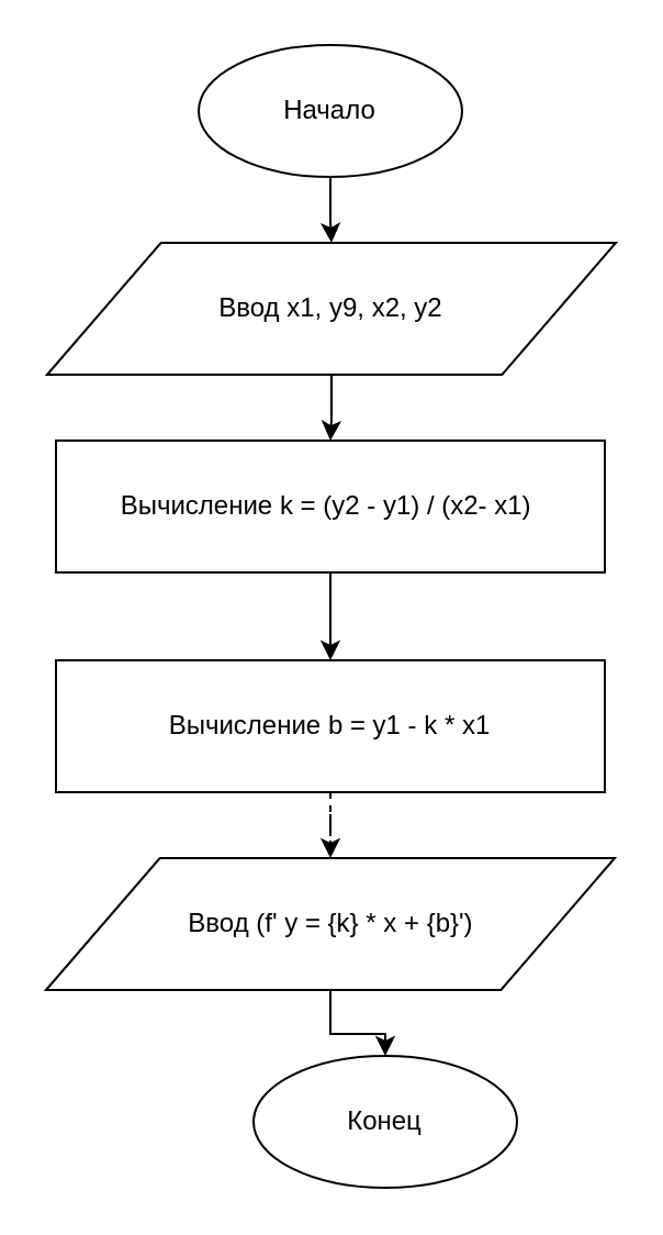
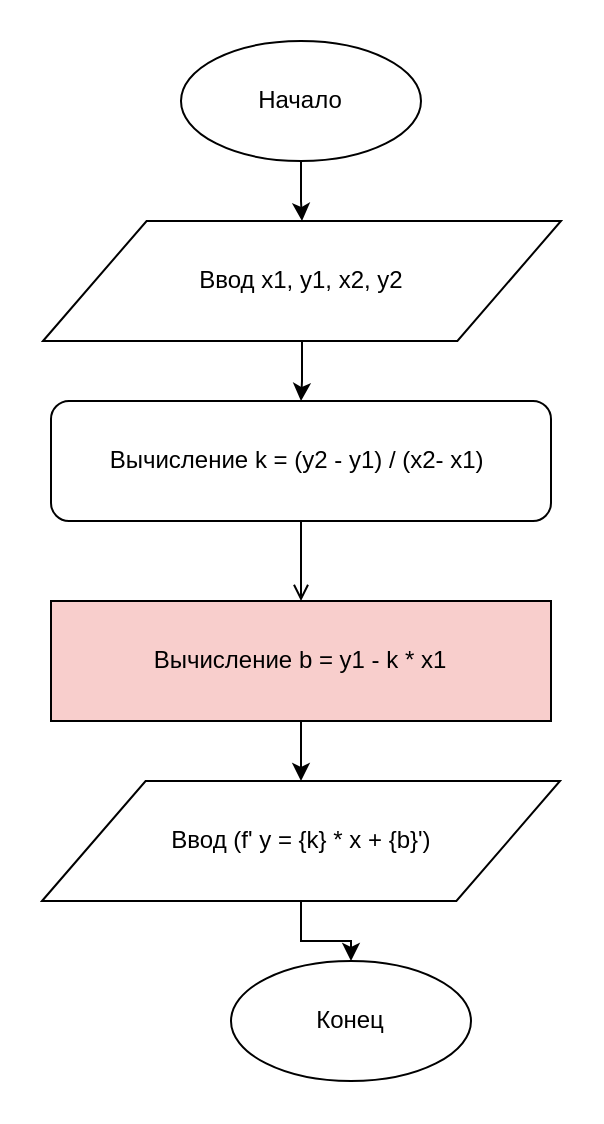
  <mxCell id="0" />
  <mxCell id="1" parent="0" />
  <mxCell id="2" value="" style="edgeStyle=orthogonalEdgeStyle;rounded=0;orthogonalLoop=1;jettySize=auto;html=1;" parent="1" source="3" target="5" edge="1"><mxGeometry relative="1" as="geometry" /></mxCell>
  <mxCell id="3" value="Начало" style="ellipse;whiteSpace=wrap;html=1;" parent="1" vertex="1"><mxGeometry x="90" y="20" width="120" height="60" as="geometry" /></mxCell>
  <mxCell id="4" value="" style="edgeStyle=orthogonalEdgeStyle;rounded=0;orthogonalLoop=1;jettySize=auto;html=1;" parent="1" source="5" target="7" edge="1"><mxGeometry relative="1" as="geometry" /></mxCell>
- <mxCell id="5" value="Ввод x1, y9, x2, y2" style="shape=parallelogram;perimeter=parallelogramPerimeter;whiteSpace=wrap;html=1;" parent="1" vertex="1"><mxGeometry x="21" y="110" width="259" height="60" as="geometry" /></mxCell>
- <mxCell id="6" value="" style="edgeStyle=orthogonalEdgeStyle;rounded=0;orthogonalLoop=1;jettySize=auto;html=1;" parent="1" source="7" target="9" edge="1"><mxGeometry relative="1" as="geometry" /></mxCell>
- <mxCell id="7" value="Вычисление k = (y2 - y1) / (x2- x1)&amp;nbsp;" style="rounded=0;whiteSpace=wrap;html=1;" parent="1" vertex="1"><mxGeometry x="25" y="200" width="250" height="60" as="geometry" /></mxCell>
- <mxCell id="8" value="" style="edgeStyle=orthogonalEdgeStyle;rounded=0;orthogonalLoop=1;jettySize=auto;html=1;dashed=1;" parent="1" source="9" target="11" edge="1"><mxGeometry relative="1" as="geometry" /></mxCell>
- <mxCell id="9" value="Вычисление b = y1 - k * x1" style="rounded=0;whiteSpace=wrap;html=1;" parent="1" vertex="1"><mxGeometry x="25" y="300" width="250" height="60" as="geometry" /></mxCell>
+ <mxCell id="5" value="Ввод x1, y1, x2, y2" style="shape=parallelogram;perimeter=parallelogramPerimeter;whiteSpace=wrap;html=1;" parent="1" vertex="1"><mxGeometry x="21" y="110" width="259" height="60" as="geometry" /></mxCell>
+ <mxCell id="6" value="" style="edgeStyle=orthogonalEdgeStyle;rounded=0;orthogonalLoop=1;jettySize=auto;html=1;endArrow=open;" parent="1" source="7" target="9" edge="1"><mxGeometry relative="1" as="geometry" /></mxCell>
+ <mxCell id="7" value="Вычисление k = (y2 - y1) / (x2- x1)&amp;nbsp;" style="whiteSpace=wrap;html=1;rounded=1;" parent="1" vertex="1"><mxGeometry x="25" y="200" width="250" height="60" as="geometry" /></mxCell>
+ <mxCell id="8" value="" style="edgeStyle=orthogonalEdgeStyle;rounded=0;orthogonalLoop=1;jettySize=auto;html=1;" parent="1" source="9" target="11" edge="1"><mxGeometry relative="1" as="geometry" /></mxCell>
+ <mxCell id="9" value="Вычисление b = y1 - k * x1" style="rounded=0;whiteSpace=wrap;html=1;fillColor=#f8cecc;" parent="1" vertex="1"><mxGeometry x="25" y="300" width="250" height="60" as="geometry" /></mxCell>
  <mxCell id="10" value="" style="edgeStyle=orthogonalEdgeStyle;rounded=0;orthogonalLoop=1;jettySize=auto;html=1;" parent="1" source="11" target="12" edge="1"><mxGeometry relative="1" as="geometry" /></mxCell>
  <mxCell id="11" value="Ввод (f' y = {k} * x + {b}')" style="shape=parallelogram;perimeter=parallelogramPerimeter;whiteSpace=wrap;html=1;" parent="1" vertex="1"><mxGeometry x="20.5" y="390" width="259" height="60" as="geometry" /></mxCell>
  <mxCell id="12" value="Конец" style="ellipse;whiteSpace=wrap;html=1;" parent="1" vertex="1"><mxGeometry x="115" y="480" width="120" height="60" as="geometry" /></mxCell>
